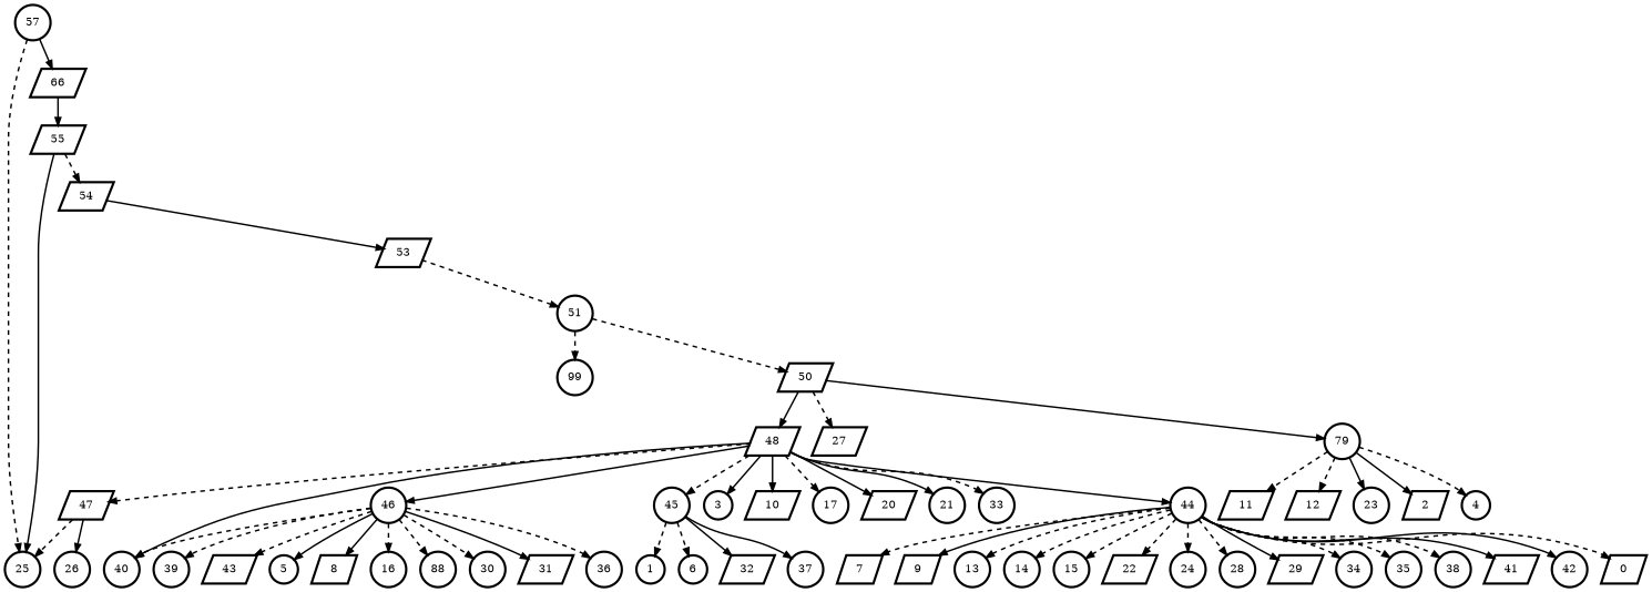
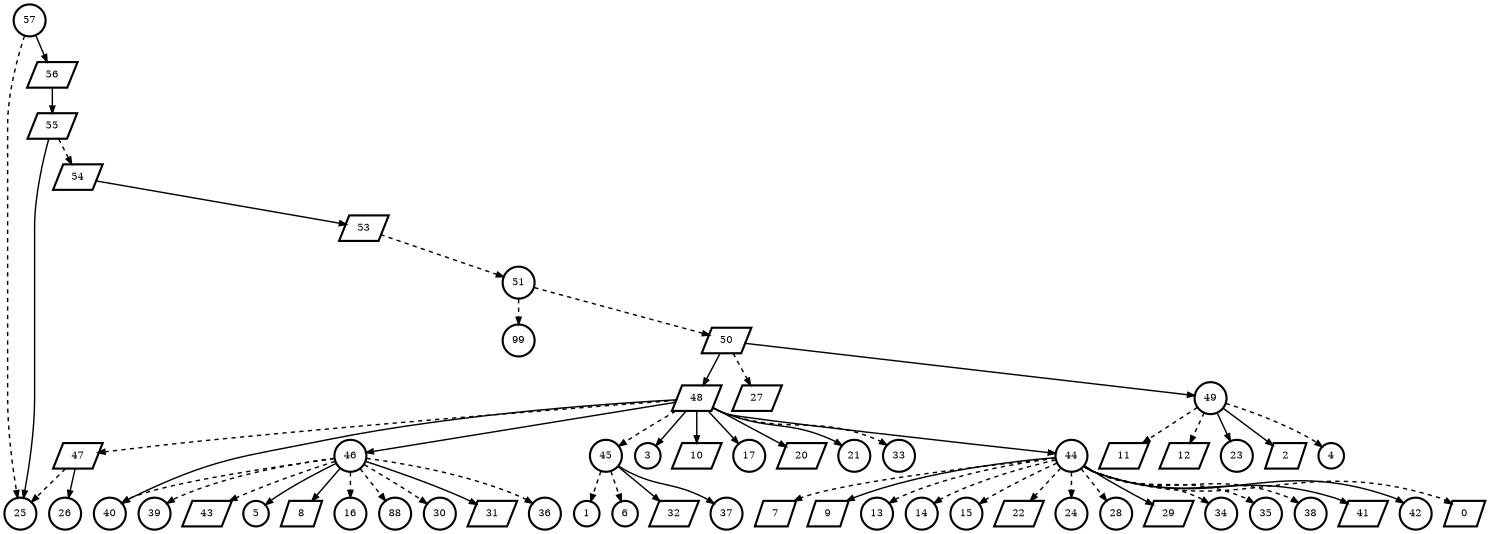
  digraph {
    node [penwidth=3 shape=circle]
    edge [penwidth=2 style=dashed]
    n1 [label=0 shape=parallelogram]
    n2 [label=1]
    n3 [label=2 shape=parallelogram]
    n4 [label=3]
    n5 [label=4]
    n6 [label=5]
    n7 [label=6]
    n8 [label=7 shape=parallelogram]
    n9 [label=8 shape=parallelogram]
    n10 [label=9 shape=parallelogram]
    n11 [label=10 shape=parallelogram]
    n12 [label=11 shape=parallelogram]
    n13 [label=12 shape=parallelogram]
    n14 [label=13]
    n15 [label=14]
    n16 [label=15]
    n17 [label=16]
    n18 [label=17]
    n19 [label=88]
    n20 [label=99]
    n21 [label=20 shape=parallelogram]
    n22 [label=21]
    n23 [label=22 shape=parallelogram]
    n24 [label=23]
    n25 [label=24]
    n26 [label=25]
    n27 [label=26]
    n28 [label=27 shape=parallelogram]
    n29 [label=28]
    n30 [label=29 shape=parallelogram]
    n31 [label=30]
    n32 [label=31 shape=parallelogram]
    n33 [label=32 shape=parallelogram]
    n34 [label=33]
    n35 [label=34]
    n36 [label=35]
    n37 [label=36]
    n38 [label=37]
    n39 [label=38]
    n40 [label=39]
    n41 [label=40]
    n42 [label=41 shape=parallelogram]
    n43 [label=42]
    n44 [label=43 shape=parallelogram]
    n45 [label=44]
    n46 [label=45]
    n47 [label=46]
    n48 [label=47 shape=parallelogram]
    n49 [label=48 shape=parallelogram]
-   n50 [label=79]
+   n50 [label=49]
    n51 [label=50 shape=parallelogram]
    n52 [label=55 shape=parallelogram]
    n53 [label=54 shape=parallelogram]
    n54 [label=53 shape=parallelogram]
-   n55 [label=66 shape=parallelogram]
+   n55 [label=56 shape=parallelogram]
    n56 [label=51]
    n57 [label=57]
    n45 -> n1
    n45 -> n8
    n45 -> n10 [style=bold]
    n45 -> n14
    n45 -> n15
    n45 -> n16
    n45 -> n23
    n45 -> n25
    n45 -> n29
    n45 -> n30 [style=bold]
    n45 -> n35
    n45 -> n36
    n45 -> n39
    n45 -> n42 [style=bold]
    n45 -> n43 [style=bold]
    n46 -> n2
    n46 -> n7
    n46 -> n33 [style=bold]
    n46 -> n38 [style=bold]
    n47 -> n6 [style=bold]
    n47 -> n9 [style=bold]
    n47 -> n17
    n47 -> n19
    n47 -> n31
    n47 -> n32 [style=bold]
    n47 -> n37
    n47 -> n40
    n47 -> n41
    n47 -> n44
    n48 -> n26
    n48 -> n27 [style=bold]
    n49 -> n4 [style=bold]
    n49 -> n11 [style=bold]
-   n49 -> n18
+   n49 -> n18 [style=bold]
    n49 -> n21 [style=bold]
    n49 -> n22 [style=bold]
    n49 -> n34
    n49 -> n41 [style=bold]
    n49 -> n45 [style=bold]
    n49 -> n46
    n49 -> n47 [style=bold]
    n49 -> n48
    n50 -> n3 [style=bold]
    n50 -> n5
    n50 -> n12
    n50 -> n13
    n50 -> n24 [style=bold]
    n51 -> n28
    n51 -> n49 [style=bold]
    n51 -> n50 [style=bold]
    n52 -> n26 [style=bold]
    n52 -> n53
    n53 -> n54 [style=bold]
    n54 -> n56
    n55 -> n52 [style=bold]
    n56 -> n20
    n56 -> n51
    n57 -> n26
    n57 -> n55 [style=bold]
  }
